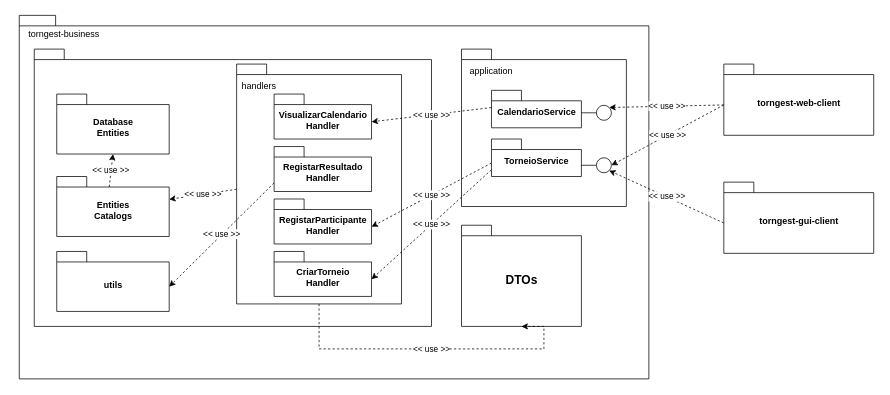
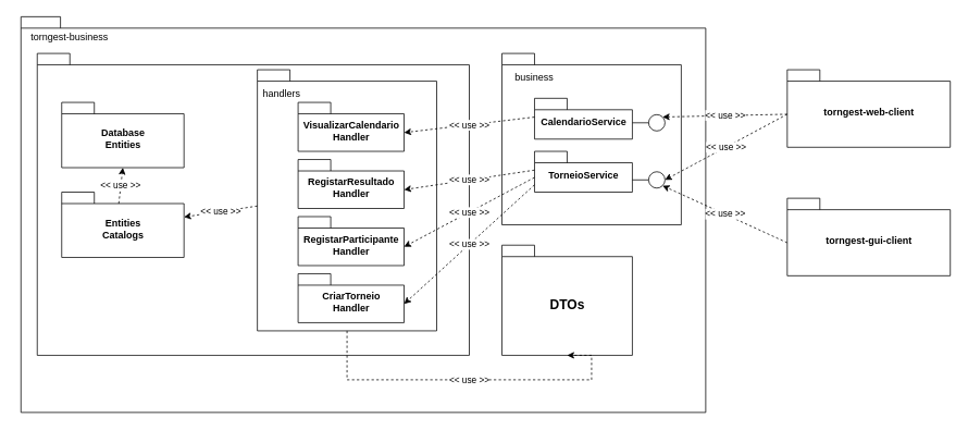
  <mxCell id="0" />
  <mxCell id="1" parent="0" />
  <mxCell id="2" value="" style="shape=folder;fontStyle=1;spacingTop=10;tabWidth=40;tabHeight=14;tabPosition=left;html=1;" parent="1" vertex="1"><mxGeometry x="25" y="20" width="840" height="485" as="geometry" /></mxCell>
  <mxCell id="3" value="" style="shape=folder;fontStyle=1;spacingTop=10;tabWidth=40;tabHeight=14;tabPosition=left;html=1;" parent="1" vertex="1"><mxGeometry x="45" y="65" width="530" height="370" as="geometry" /></mxCell>
  <mxCell id="4" value="Database&lt;br&gt;Entities" style="shape=folder;fontStyle=1;spacingTop=10;tabWidth=40;tabHeight=14;tabPosition=left;html=1;" parent="1" vertex="1"><mxGeometry x="75" y="125" width="150" height="80" as="geometry" /></mxCell>
  <mxCell id="5" value="Entities&lt;br&gt;Catalogs" style="shape=folder;fontStyle=1;spacingTop=10;tabWidth=40;tabHeight=14;tabPosition=left;html=1;" parent="1" vertex="1"><mxGeometry x="75" y="235" width="150" height="80" as="geometry" /></mxCell>
  <mxCell id="6" value="" style="group" parent="1" vertex="1" connectable="0"><mxGeometry x="315" y="85" width="220" height="320" as="geometry" /></mxCell>
  <mxCell id="7" value="" style="shape=folder;fontStyle=1;spacingTop=10;tabWidth=40;tabHeight=14;tabPosition=left;html=1;" parent="6" vertex="1"><mxGeometry width="220" height="320" as="geometry" /></mxCell>
  <mxCell id="8" value="handlers" style="text;html=1;strokeColor=none;fillColor=none;align=center;verticalAlign=middle;whiteSpace=wrap;rounded=0;" parent="6" vertex="1"><mxGeometry x="10" y="20" width="40" height="20" as="geometry" /></mxCell>
  <mxCell id="9" value="RegistarResultado&lt;br&gt;Handler" style="shape=folder;fontStyle=1;spacingTop=10;tabWidth=40;tabHeight=14;tabPosition=left;html=1;" parent="6" vertex="1"><mxGeometry x="50" y="110" width="130" height="60" as="geometry" /></mxCell>
  <mxCell id="10" value="VisualizarCalendario&lt;br&gt;Handler" style="shape=folder;fontStyle=1;spacingTop=10;tabWidth=40;tabHeight=14;tabPosition=left;html=1;" parent="6" vertex="1"><mxGeometry x="50" y="40" width="130" height="60" as="geometry" /></mxCell>
  <mxCell id="11" value="CriarTorneio&lt;br&gt;Handler" style="shape=folder;fontStyle=1;spacingTop=10;tabWidth=40;tabHeight=14;tabPosition=left;html=1;" parent="6" vertex="1"><mxGeometry x="50" y="250" width="130" height="60" as="geometry" /></mxCell>
  <mxCell id="12" value="RegistarParticipante&lt;br&gt;Handler" style="shape=folder;fontStyle=1;spacingTop=10;tabWidth=40;tabHeight=14;tabPosition=left;html=1;" parent="6" vertex="1"><mxGeometry x="50" y="180" width="130" height="60" as="geometry" /></mxCell>
  <mxCell id="13" value="&amp;lt;&amp;lt; use &amp;gt;&amp;gt;" style="endArrow=classic;html=1;dashed=1;exitX=0;exitY=0;exitDx=0;exitDy=167;exitPerimeter=0;entryX=0;entryY=0;entryDx=150;entryDy=30.5;entryPerimeter=0;" parent="1" source="7" target="5" edge="1"><mxGeometry width="50" height="50" relative="1" as="geometry"><mxPoint x="35" y="575" as="sourcePoint" /><mxPoint x="85" y="525" as="targetPoint" /></mxGeometry></mxCell>
  <mxCell id="14" value="&amp;lt;&amp;lt; use &amp;gt;&amp;gt;" style="endArrow=classic;html=1;dashed=1;entryX=0.5;entryY=1;entryDx=0;entryDy=0;entryPerimeter=0;exitX=0;exitY=0;exitDx=70;exitDy=14;exitPerimeter=0;" parent="1" source="5" target="4" edge="1"><mxGeometry width="50" height="50" relative="1" as="geometry"><mxPoint x="45" y="495" as="sourcePoint" /><mxPoint x="95" y="445" as="targetPoint" /></mxGeometry></mxCell>
  <mxCell id="15" value="" style="group" parent="1" vertex="1" connectable="0"><mxGeometry x="615" y="65" width="220" height="210" as="geometry" /></mxCell>
  <mxCell id="16" value="" style="shape=folder;fontStyle=1;spacingTop=10;tabWidth=40;tabHeight=14;tabPosition=left;html=1;" parent="15" vertex="1"><mxGeometry width="220" height="210" as="geometry" /></mxCell>
- <mxCell id="17" value="application" style="text;html=1;strokeColor=none;fillColor=none;align=center;verticalAlign=middle;whiteSpace=wrap;rounded=0;" parent="15" vertex="1"><mxGeometry x="20" y="20" width="40" height="20" as="geometry" /></mxCell>
+ <mxCell id="17" value="business" style="text;html=1;strokeColor=none;fillColor=none;align=center;verticalAlign=middle;whiteSpace=wrap;rounded=0;" parent="15" vertex="1"><mxGeometry x="20" y="20" width="40" height="20" as="geometry" /></mxCell>
  <mxCell id="18" value="CalendarioService" style="shape=folder;fontStyle=1;spacingTop=10;tabWidth=40;tabHeight=14;tabPosition=left;html=1;" parent="15" vertex="1"><mxGeometry x="40" y="55" width="120" height="50" as="geometry" /></mxCell>
  <mxCell id="19" value="TorneioService" style="shape=folder;fontStyle=1;spacingTop=10;tabWidth=40;tabHeight=14;tabPosition=left;html=1;" parent="15" vertex="1"><mxGeometry x="40" y="120" width="120" height="50" as="geometry" /></mxCell>
  <mxCell id="20" value="" style="endArrow=none;html=1;" parent="15" target="21" edge="1"><mxGeometry width="50" height="50" relative="1" as="geometry"><mxPoint x="160" y="155" as="sourcePoint" /><mxPoint x="190" y="155" as="targetPoint" /></mxGeometry></mxCell>
  <mxCell id="21" value="" style="ellipse;whiteSpace=wrap;html=1;aspect=fixed;" parent="15" vertex="1"><mxGeometry x="180" y="145" width="20" height="20" as="geometry" /></mxCell>
  <mxCell id="22" value="&amp;lt;&amp;lt; use &amp;gt;&amp;gt;" style="endArrow=classic;html=1;dashed=1;exitX=0;exitY=0;exitDx=0;exitDy=41;exitPerimeter=0;entryX=0;entryY=0;entryDx=130;entryDy=37;entryPerimeter=0;" parent="1" source="19" target="11" edge="1"><mxGeometry width="50" height="50" relative="1" as="geometry"><mxPoint x="333.5" y="488.5" as="sourcePoint" /><mxPoint x="383.5" y="438.5" as="targetPoint" /></mxGeometry></mxCell>
  <mxCell id="23" value="&amp;lt;&amp;lt; use &amp;gt;&amp;gt;" style="endArrow=classic;html=1;dashed=1;entryX=0;entryY=0;entryDx=130;entryDy=37;entryPerimeter=0;exitX=0;exitY=0;exitDx=0;exitDy=32;exitPerimeter=0;" parent="1" source="19" target="12" edge="1"><mxGeometry width="50" height="50" relative="1" as="geometry"><mxPoint x="805" y="302" as="sourcePoint" /><mxPoint x="95" y="595" as="targetPoint" /></mxGeometry></mxCell>
+ <mxCell id="24" value="&amp;lt;&amp;lt; use &amp;gt;&amp;gt;" style="endArrow=classic;html=1;dashed=1;exitX=0;exitY=0;exitDx=0;exitDy=23;exitPerimeter=0;entryX=0;entryY=0;entryDx=130;entryDy=37;entryPerimeter=0;" parent="1" source="19" target="9" edge="1"><mxGeometry width="50" height="50" relative="1" as="geometry"><mxPoint x="45" y="645" as="sourcePoint" /><mxPoint x="95" y="595" as="targetPoint" /></mxGeometry></mxCell>
  <mxCell id="25" value="&amp;lt;&amp;lt; use &amp;gt;&amp;gt;" style="endArrow=classic;html=1;exitX=0;exitY=0;exitDx=0;exitDy=23;exitPerimeter=0;entryX=0;entryY=0;entryDx=130;entryDy=37;entryPerimeter=0;dashed=1;" parent="1" source="18" target="10" edge="1"><mxGeometry width="50" height="50" relative="1" as="geometry"><mxPoint x="45" y="645" as="sourcePoint" /><mxPoint x="95" y="595" as="targetPoint" /></mxGeometry></mxCell>
  <mxCell id="26" value="" style="endArrow=none;html=1;" parent="1" source="27" edge="1"><mxGeometry width="50" height="50" relative="1" as="geometry"><mxPoint x="775" y="150" as="sourcePoint" /><mxPoint x="805" y="150" as="targetPoint" /></mxGeometry></mxCell>
  <mxCell id="27" value="" style="ellipse;whiteSpace=wrap;html=1;aspect=fixed;" parent="1" vertex="1"><mxGeometry x="795" y="140" width="20" height="20" as="geometry" /></mxCell>
  <mxCell id="28" value="" style="endArrow=none;html=1;" parent="1" target="27" edge="1"><mxGeometry width="50" height="50" relative="1" as="geometry"><mxPoint x="775" y="150" as="sourcePoint" /><mxPoint x="805" y="150" as="targetPoint" /></mxGeometry></mxCell>
  <mxCell id="29" value="&lt;font style=&quot;font-size: 16px&quot;&gt;DTOs&lt;/font&gt;" style="shape=folder;fontStyle=1;spacingTop=10;tabWidth=40;tabHeight=14;tabPosition=left;html=1;" parent="1" vertex="1"><mxGeometry x="615" y="300" width="160" height="135" as="geometry" /></mxCell>
  <mxCell id="30" value="&amp;lt;&amp;lt; use &amp;gt;&amp;gt;" style="edgeStyle=orthogonalEdgeStyle;rounded=0;orthogonalLoop=1;jettySize=auto;html=1;exitX=0.5;exitY=1;exitDx=0;exitDy=0;exitPerimeter=0;entryX=0.5;entryY=1;entryDx=0;entryDy=0;entryPerimeter=0;dashed=1;" parent="1" source="7" target="29" edge="1"><mxGeometry relative="1" as="geometry"><Array as="points"><mxPoint x="425" y="465" /><mxPoint x="725" y="465" /></Array></mxGeometry></mxCell>
- <mxCell id="31" value="utils" style="shape=folder;fontStyle=1;spacingTop=10;tabWidth=40;tabHeight=14;tabPosition=left;html=1;" parent="1" vertex="1"><mxGeometry x="75" y="335" width="150" height="80" as="geometry" /></mxCell>
- <mxCell id="32" value="&amp;lt;&amp;lt; use &amp;gt;&amp;gt;" style="rounded=0;orthogonalLoop=1;jettySize=auto;html=1;exitX=0;exitY=0;exitDx=0;exitDy=48.5;exitPerimeter=0;entryX=0;entryY=0;entryDx=150;entryDy=47;entryPerimeter=0;dashed=1;" parent="1" source="9" target="31" edge="1"><mxGeometry relative="1" as="geometry" /></mxCell>
  <mxCell id="33" value="torngest-business" style="text;html=1;strokeColor=none;fillColor=none;align=center;verticalAlign=middle;whiteSpace=wrap;rounded=0;" parent="1" vertex="1"><mxGeometry x="20" y="35" width="130" height="20" as="geometry" /></mxCell>
  <mxCell id="34" value="&amp;lt;&amp;lt; use &amp;gt;&amp;gt;" style="edgeStyle=none;rounded=0;orthogonalLoop=1;jettySize=auto;html=1;exitX=0;exitY=0;exitDx=0;exitDy=54.5;exitPerimeter=0;entryX=1;entryY=0;entryDx=0;entryDy=0;dashed=1;" parent="1" source="36" target="27" edge="1"><mxGeometry relative="1" as="geometry" /></mxCell>
  <mxCell id="35" value="&amp;lt;&amp;lt; use &amp;gt;&amp;gt;" style="rounded=0;orthogonalLoop=1;jettySize=auto;html=1;exitX=0;exitY=0;exitDx=0;exitDy=54.5;exitPerimeter=0;entryX=1;entryY=0.5;entryDx=0;entryDy=0;dashed=1;" parent="1" source="36" target="21" edge="1"><mxGeometry relative="1" as="geometry" /></mxCell>
  <mxCell id="36" value="torngest-web-client" style="shape=folder;fontStyle=1;spacingTop=10;tabWidth=40;tabHeight=14;tabPosition=left;html=1;" parent="1" vertex="1"><mxGeometry x="965" y="85" width="200" height="95" as="geometry" /></mxCell>
  <mxCell id="37" value="&amp;lt;&amp;lt; use &amp;gt;&amp;gt;" style="edgeStyle=none;rounded=0;orthogonalLoop=1;jettySize=auto;html=1;exitX=0;exitY=0;exitDx=0;exitDy=54.5;exitPerimeter=0;entryX=1;entryY=1;entryDx=0;entryDy=0;dashed=1;" parent="1" source="38" target="21" edge="1"><mxGeometry relative="1" as="geometry" /></mxCell>
  <mxCell id="38" value="torngest-gui-client" style="shape=folder;fontStyle=1;spacingTop=10;tabWidth=40;tabHeight=14;tabPosition=left;html=1;" parent="1" vertex="1"><mxGeometry x="965" y="242.5" width="200" height="95" as="geometry" /></mxCell>
